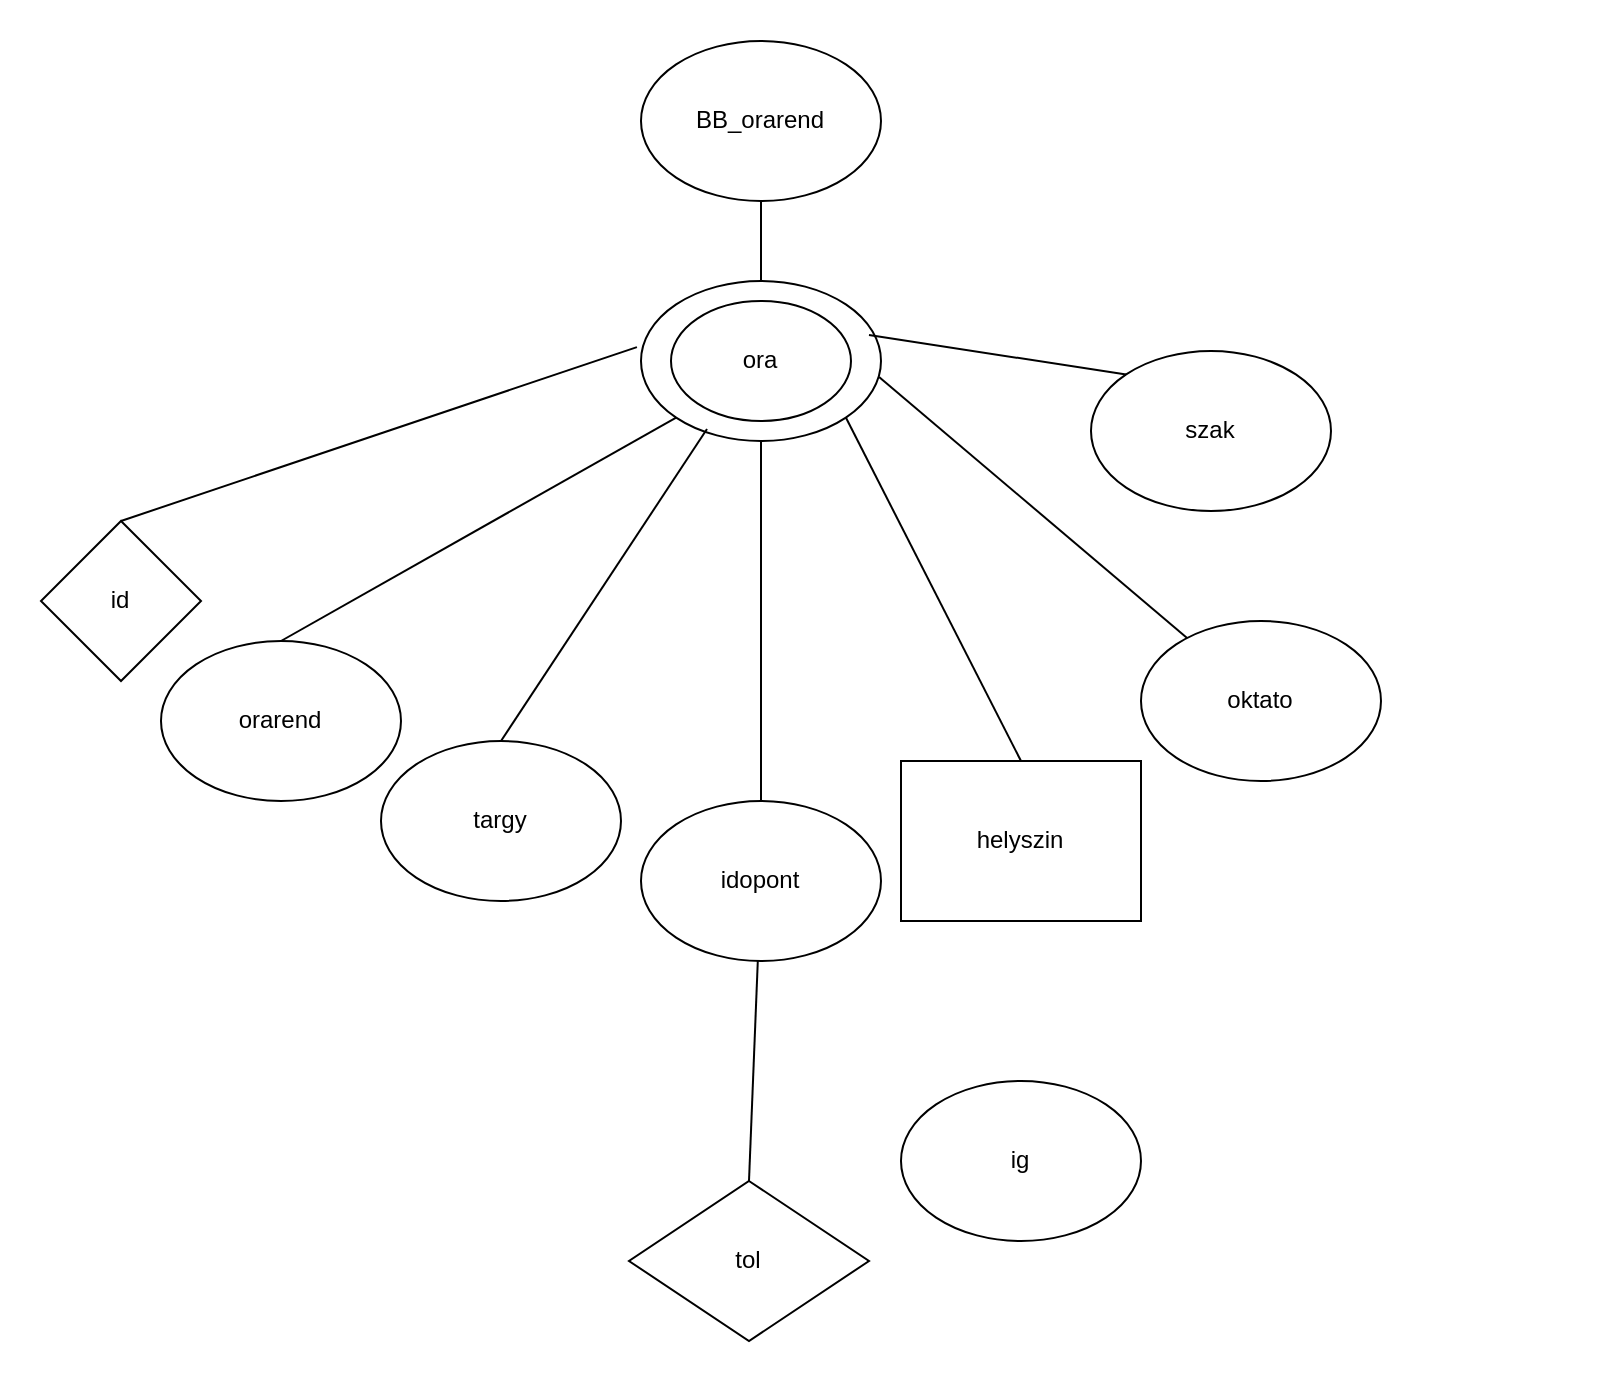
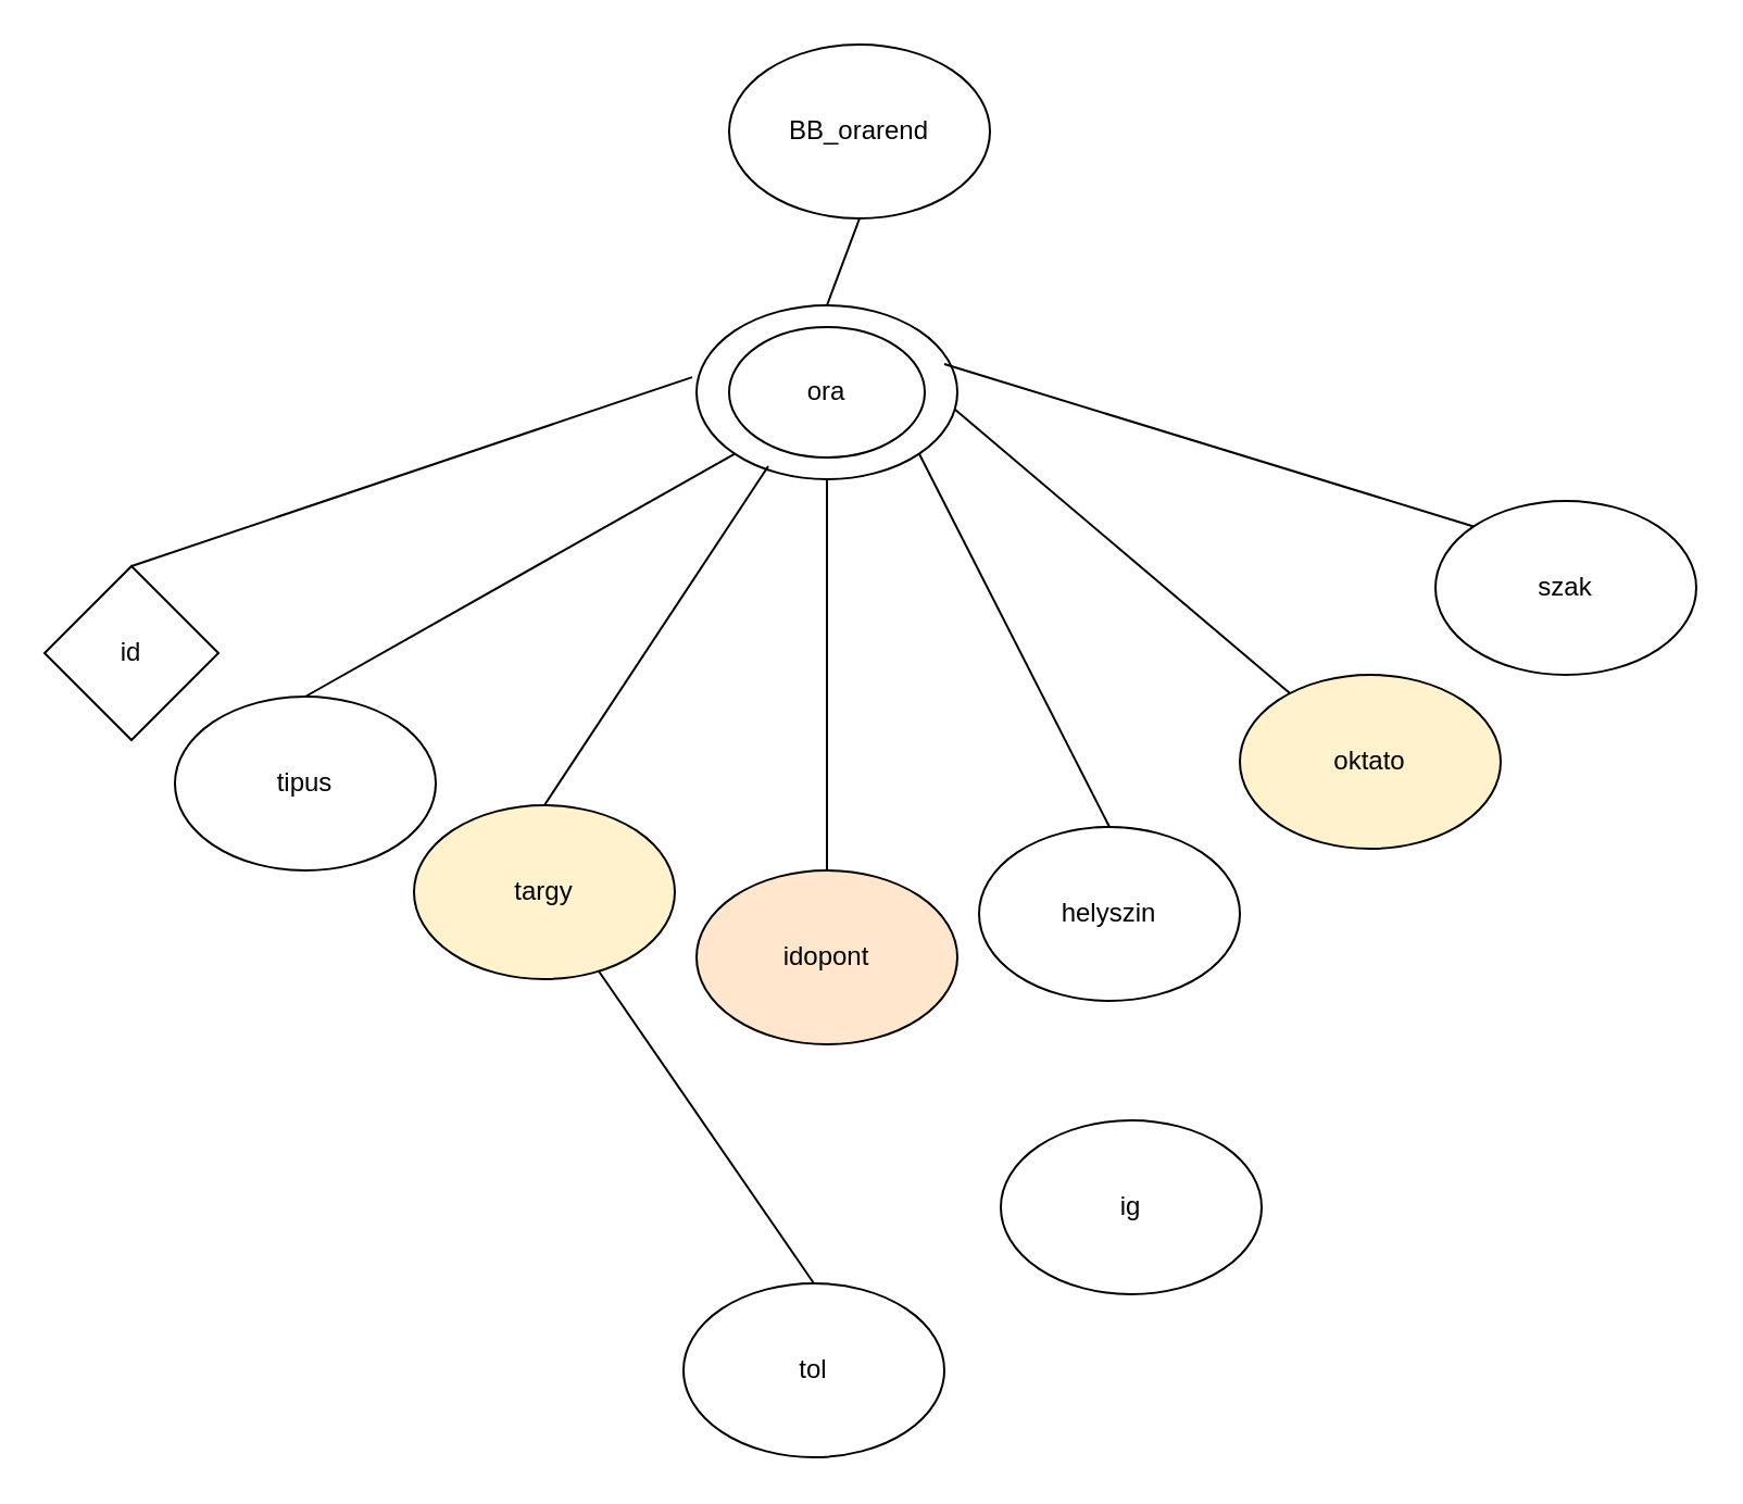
  <mxCell id="0" />
  <mxCell id="1" parent="0" />
- <mxCell id="2" value="BB_orarend" style="ellipse;whiteSpace=wrap;html=1;" vertex="1" parent="1"><mxGeometry x="320" y="20" width="120" height="80" as="geometry" /></mxCell>
+ <mxCell id="2" value="BB_orarend" style="ellipse;whiteSpace=wrap;html=1;" vertex="1" parent="1"><mxGeometry x="335" y="20" width="120" height="80" as="geometry" /></mxCell>
  <mxCell id="3" value="ora" style="ellipse;whiteSpace=wrap;html=1;" vertex="1" parent="1"><mxGeometry x="320" y="140" width="120" height="80" as="geometry" /></mxCell>
  <mxCell id="4" value="ora" style="ellipse;whiteSpace=wrap;html=1;" vertex="1" parent="1"><mxGeometry x="335" y="150" width="90" height="60" as="geometry" /></mxCell>
- <mxCell id="5" value="targy" style="ellipse;whiteSpace=wrap;html=1;" vertex="1" parent="1"><mxGeometry x="190" y="370" width="120" height="80" as="geometry" /></mxCell>
- <mxCell id="6" value="idopont" style="ellipse;whiteSpace=wrap;html=1;" vertex="1" parent="1"><mxGeometry x="320" y="400" width="120" height="80" as="geometry" /></mxCell>
- <mxCell id="7" value="oktato" style="ellipse;whiteSpace=wrap;html=1;" vertex="1" parent="1"><mxGeometry x="570" y="310" width="120" height="80" as="geometry" /></mxCell>
- <mxCell id="8" value="szak" style="ellipse;whiteSpace=wrap;html=1;" vertex="1" parent="1"><mxGeometry x="545" y="175" width="120" height="80" as="geometry" /></mxCell>
- <mxCell id="9" value="helyszin" style="whiteSpace=wrap;html=1;rounded=0;" vertex="1" parent="1"><mxGeometry x="450" y="380" width="120" height="80" as="geometry" /></mxCell>
+ <mxCell id="5" value="targy" style="ellipse;whiteSpace=wrap;html=1;fillColor=#fff2cc;" vertex="1" parent="1"><mxGeometry x="190" y="370" width="120" height="80" as="geometry" /></mxCell>
+ <mxCell id="6" value="idopont" style="ellipse;whiteSpace=wrap;html=1;fillColor=#ffe6cc;" vertex="1" parent="1"><mxGeometry x="320" y="400" width="120" height="80" as="geometry" /></mxCell>
+ <mxCell id="7" value="oktato" style="ellipse;whiteSpace=wrap;html=1;fillColor=#fff2cc;" vertex="1" parent="1"><mxGeometry x="570" y="310" width="120" height="80" as="geometry" /></mxCell>
+ <mxCell id="8" value="szak" style="ellipse;whiteSpace=wrap;html=1;" vertex="1" parent="1"><mxGeometry x="660" y="230" width="120" height="80" as="geometry" /></mxCell>
+ <mxCell id="9" value="helyszin" style="ellipse;whiteSpace=wrap;html=1;" vertex="1" parent="1"><mxGeometry x="450" y="380" width="120" height="80" as="geometry" /></mxCell>
  <mxCell id="10" value="id" style="rhombus;whiteSpace=wrap;html=1;" vertex="1" parent="1"><mxGeometry x="20" y="260" width="80" height="80" as="geometry" /></mxCell>
- <mxCell id="11" value="tol" style="rhombus;whiteSpace=wrap;html=1;" vertex="1" parent="1"><mxGeometry x="314" y="590" width="120" height="80" as="geometry" /></mxCell>
- <mxCell id="12" value="ig" style="ellipse;whiteSpace=wrap;html=1;" vertex="1" parent="1"><mxGeometry x="450" y="540" width="120" height="80" as="geometry" /></mxCell>
- <mxCell id="13" value="orarend" style="ellipse;whiteSpace=wrap;html=1;" vertex="1" parent="1"><mxGeometry x="80" y="320" width="120" height="80" as="geometry" /></mxCell>
+ <mxCell id="11" value="tol" style="ellipse;whiteSpace=wrap;html=1;" vertex="1" parent="1"><mxGeometry x="314" y="590" width="120" height="80" as="geometry" /></mxCell>
+ <mxCell id="12" value="ig" style="ellipse;whiteSpace=wrap;html=1;" vertex="1" parent="1"><mxGeometry x="460" y="515" width="120" height="80" as="geometry" /></mxCell>
+ <mxCell id="13" value="tipus" style="ellipse;whiteSpace=wrap;html=1;" vertex="1" parent="1"><mxGeometry x="80" y="320" width="120" height="80" as="geometry" /></mxCell>
  <mxCell id="14" value="" style="endArrow=none;html=1;rounded=0;entryX=0.5;entryY=1;entryDx=0;entryDy=0;" edge="1" parent="1" target="2"><mxGeometry width="50" height="50" relative="1" as="geometry"><mxPoint x="380" y="140" as="sourcePoint" /><mxPoint x="400" y="360" as="targetPoint" /></mxGeometry></mxCell>
  <mxCell id="15" value="" style="endArrow=none;html=1;rounded=0;entryX=-0.017;entryY=0.413;entryDx=0;entryDy=0;entryPerimeter=0;exitX=0.5;exitY=0;exitDx=0;exitDy=0;" edge="1" parent="1" source="10" target="3"><mxGeometry width="50" height="50" relative="1" as="geometry"><mxPoint x="350" y="410" as="sourcePoint" /><mxPoint x="400" y="360" as="targetPoint" /></mxGeometry></mxCell>
  <mxCell id="16" value="" style="endArrow=none;html=1;rounded=0;entryX=0;entryY=1;entryDx=0;entryDy=0;exitX=0.5;exitY=0;exitDx=0;exitDy=0;" edge="1" parent="1" source="13" target="3"><mxGeometry width="50" height="50" relative="1" as="geometry"><mxPoint x="350" y="410" as="sourcePoint" /><mxPoint x="400" y="360" as="targetPoint" /></mxGeometry></mxCell>
  <mxCell id="17" value="" style="endArrow=none;html=1;rounded=0;entryX=0.275;entryY=0.925;entryDx=0;entryDy=0;exitX=0.5;exitY=0;exitDx=0;exitDy=0;entryPerimeter=0;" edge="1" parent="1" source="5" target="3"><mxGeometry width="50" height="50" relative="1" as="geometry"><mxPoint x="150" y="330" as="sourcePoint" /><mxPoint x="348" y="218" as="targetPoint" /></mxGeometry></mxCell>
  <mxCell id="18" value="" style="endArrow=none;html=1;rounded=0;entryX=0.5;entryY=1;entryDx=0;entryDy=0;" edge="1" parent="1" source="6" target="3"><mxGeometry width="50" height="50" relative="1" as="geometry"><mxPoint x="260" y="380" as="sourcePoint" /><mxPoint x="363" y="224" as="targetPoint" /></mxGeometry></mxCell>
  <mxCell id="19" value="" style="endArrow=none;html=1;rounded=0;entryX=1;entryY=1;entryDx=0;entryDy=0;exitX=0.5;exitY=0;exitDx=0;exitDy=0;" edge="1" parent="1" source="9" target="3"><mxGeometry width="50" height="50" relative="1" as="geometry"><mxPoint x="390" y="410" as="sourcePoint" /><mxPoint x="390" y="230" as="targetPoint" /></mxGeometry></mxCell>
  <mxCell id="20" value="" style="endArrow=none;html=1;rounded=0;entryX=0.992;entryY=0.6;entryDx=0;entryDy=0;entryPerimeter=0;" edge="1" parent="1" source="7" target="3"><mxGeometry width="50" height="50" relative="1" as="geometry"><mxPoint x="520" y="390" as="sourcePoint" /><mxPoint x="432" y="218" as="targetPoint" /></mxGeometry></mxCell>
  <mxCell id="21" value="" style="endArrow=none;html=1;rounded=0;exitX=0;exitY=0;exitDx=0;exitDy=0;entryX=0.95;entryY=0.338;entryDx=0;entryDy=0;entryPerimeter=0;" edge="1" parent="1" source="8" target="3"><mxGeometry width="50" height="50" relative="1" as="geometry"><mxPoint x="603" y="328" as="sourcePoint" /><mxPoint x="449" y="198" as="targetPoint" /></mxGeometry></mxCell>
- <mxCell id="22" value="" style="endArrow=none;html=1;rounded=0;exitX=0.5;exitY=0;exitDx=0;exitDy=0;" edge="1" parent="1" source="11" target="6"><mxGeometry width="50" height="50" relative="1" as="geometry"><mxPoint x="520" y="550" as="sourcePoint" /><mxPoint x="380" y="490" as="targetPoint" /></mxGeometry></mxCell>
+ <mxCell id="22" value="" style="endArrow=none;html=1;rounded=0;exitX=0.5;exitY=0;exitDx=0;exitDy=0;" edge="1" parent="1" source="11" target="5"><mxGeometry width="50" height="50" relative="1" as="geometry"><mxPoint x="520" y="550" as="sourcePoint" /><mxPoint x="380" y="490" as="targetPoint" /></mxGeometry></mxCell>
